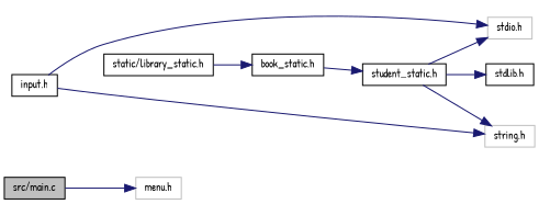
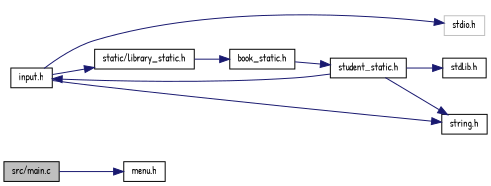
  digraph {
    fontname="Patrick Hand"
    rankdir=LR
    node [color=black fillcolor=white fontname="Patrick Hand" fontsize=10 shape=record style=filled]
    edge [color=midnightblue fontname="Patrick Hand" fontsize=10 labelfontname=Helvetica labelfontsize=10 style=solid]
    n1 [fillcolor=grey75 fontcolor=black height=0.2 label="src/main.c" width=0.4]
-   n2 [color=grey75 height=0.2 label="menu.h" width=0.4]
+   n2 [height=0.2 label="menu.h" width=0.4]
    n3 [height=0.2 label="input.h" width=0.4]
    n4 [color=grey75 height=0.2 label="stdio.h" width=0.4]
-   n5 [color=grey75 height=0.2 label="string.h" width=0.4]
+   n5 [height=0.2 label="string.h" width=0.4]
    n6 [height=0.2 label="static/library_static.h" width=0.4]
    n7 [height=0.2 label="book_static.h" width=0.4]
    n8 [height=0.2 label="student_static.h" width=0.4]
    n9 [height=0.2 label="stdlib.h" width=0.4]
    n1 -> n2
    n3 -> n4
    n3 -> n5
+   n3 -> n6
    n6 -> n7
    n7 -> n8
-   n8 -> n4
+   n8 -> n3
    n8 -> n5
    n8 -> n9
  }
